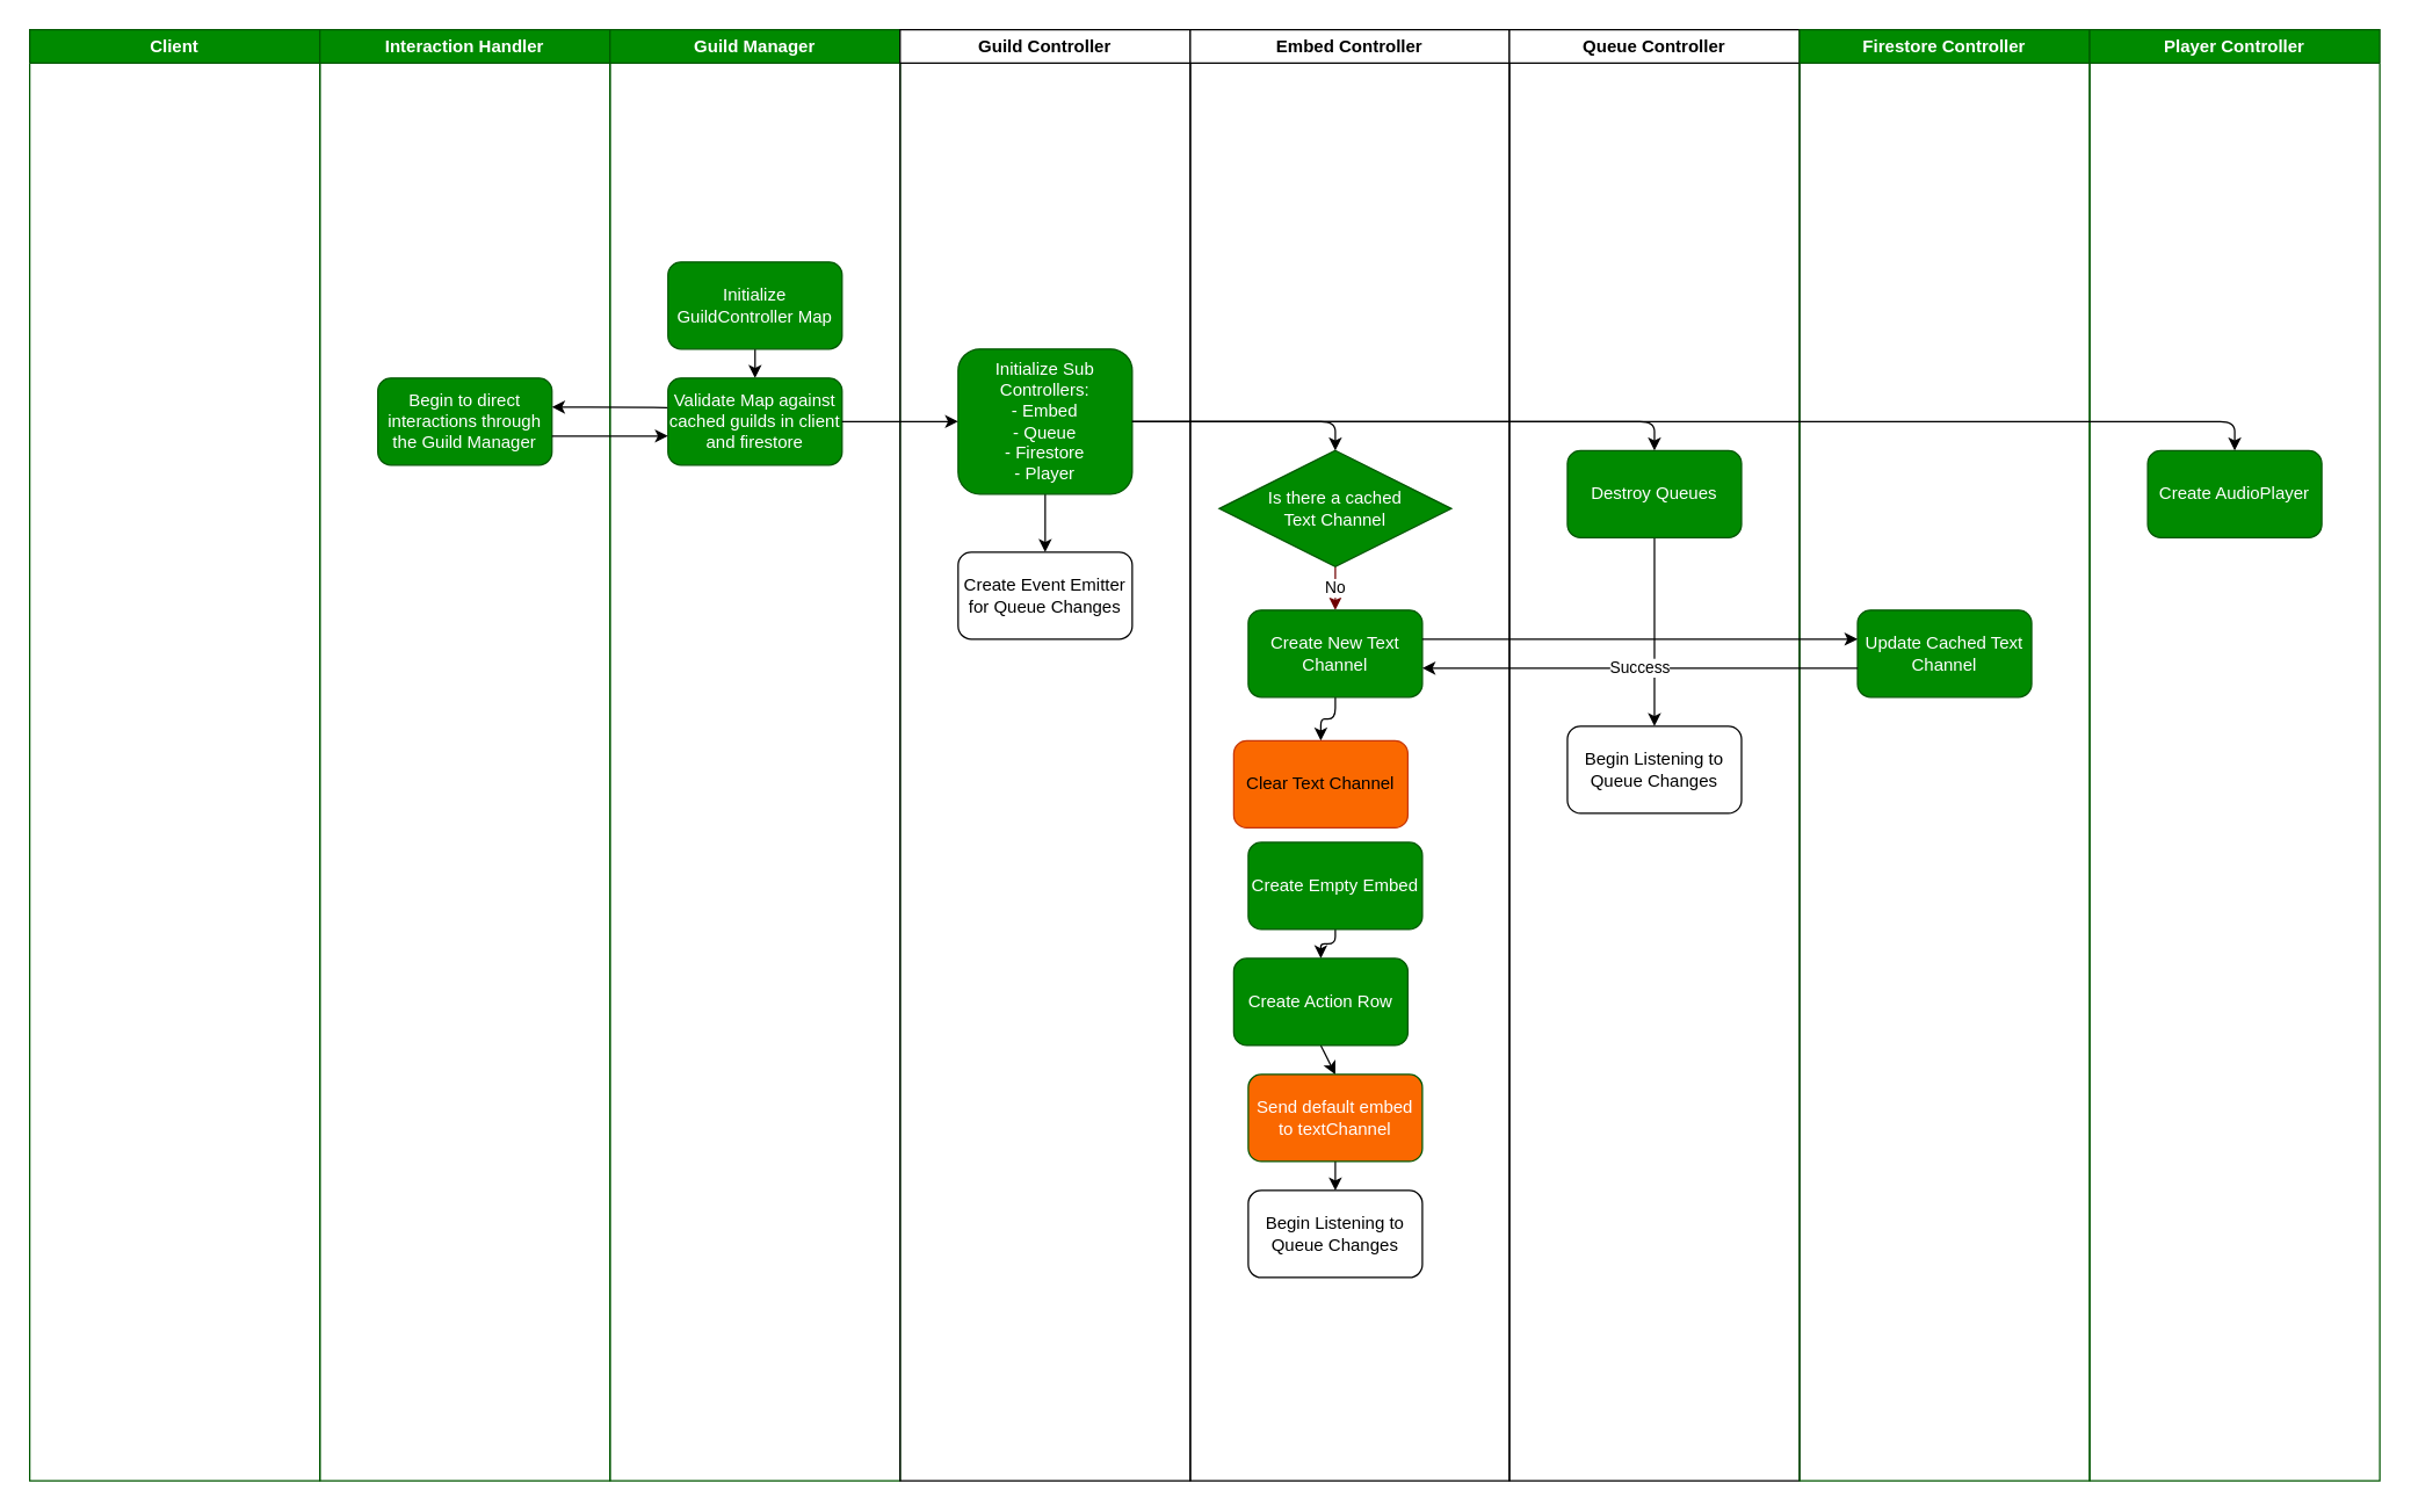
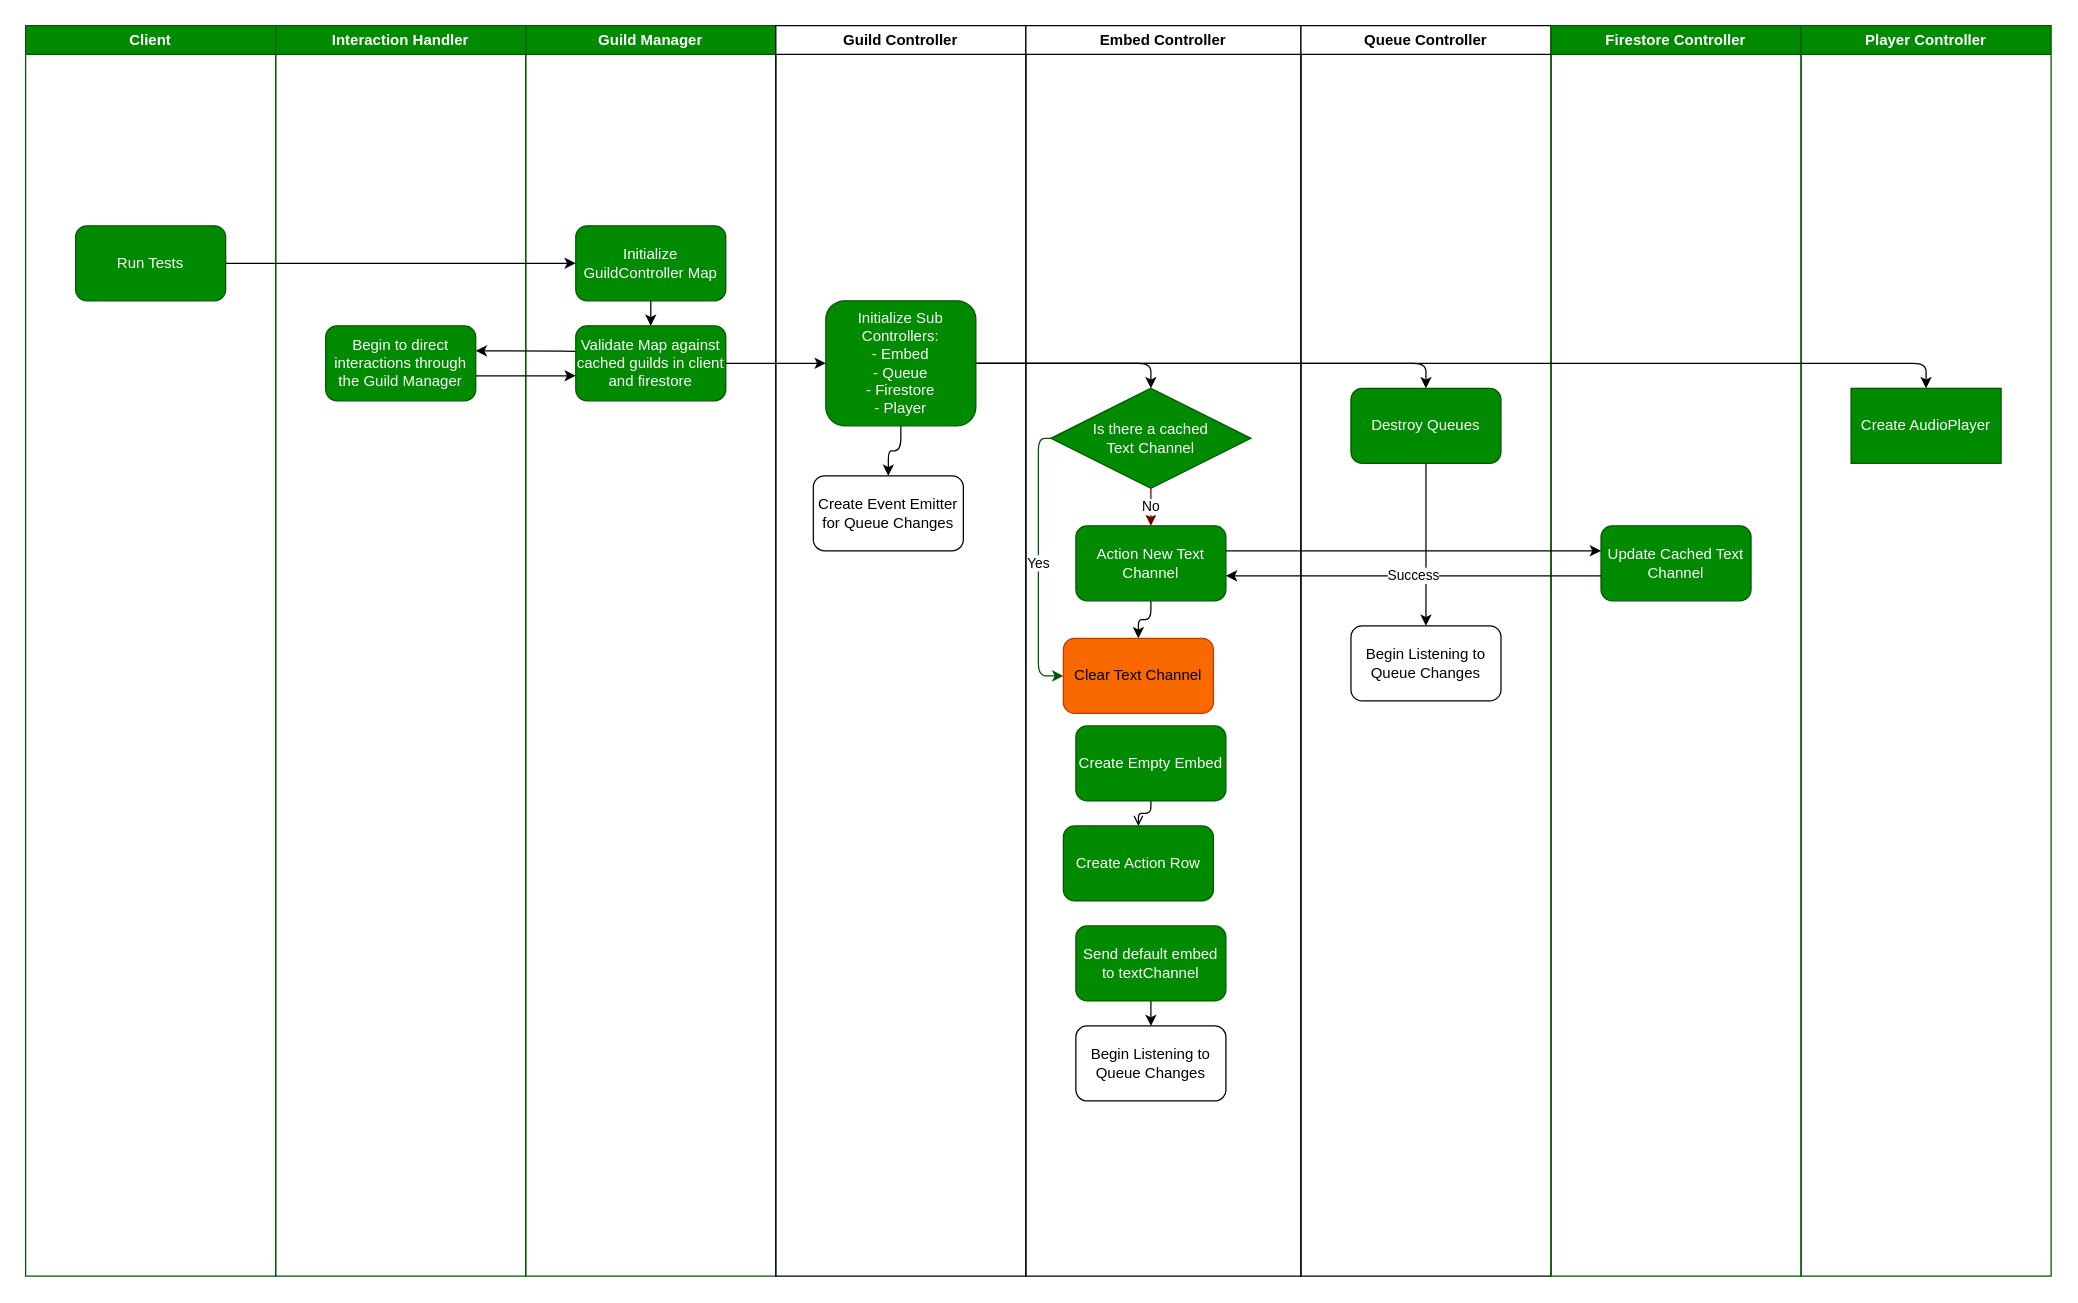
  <mxCell id="0" />
  <mxCell id="1" parent="0" />
  <mxCell id="2" value="Client" style="swimlane;whiteSpace=wrap;html=1;fillColor=#008a00;fontColor=#ffffff;strokeColor=#005700;" parent="1" vertex="1"><mxGeometry x="20" y="20" width="200" height="1000" as="geometry" /></mxCell>
+ <mxCell id="3" value="Run Tests" style="rounded=1;whiteSpace=wrap;html=1;fillColor=#008a00;fontColor=#ffffff;strokeColor=#005700;" parent="2" vertex="1"><mxGeometry x="40" y="160" width="120" height="60" as="geometry" /></mxCell>
  <mxCell id="4" value="Interaction Handler" style="swimlane;whiteSpace=wrap;html=1;fillColor=#008a00;fontColor=#ffffff;strokeColor=#005700;" parent="1" vertex="1"><mxGeometry x="220" y="20" width="200" height="1000" as="geometry" /></mxCell>
  <mxCell id="5" value="Begin to direct interactions through the Guild Manager" style="rounded=1;whiteSpace=wrap;html=1;fillColor=#008a00;fontColor=#ffffff;strokeColor=#005700;" parent="4" vertex="1"><mxGeometry x="40" y="240" width="120" height="60" as="geometry" /></mxCell>
  <mxCell id="6" value="Guild Manager" style="swimlane;whiteSpace=wrap;html=1;fillColor=#008a00;fontColor=#ffffff;strokeColor=#005700;" parent="1" vertex="1"><mxGeometry x="420" y="20" width="200" height="1000" as="geometry" /></mxCell>
  <mxCell id="7" value="" style="edgeStyle=orthogonalEdgeStyle;html=1;entryX=0.5;entryY=0;entryDx=0;entryDy=0;" parent="6" source="8" target="9" edge="1"><mxGeometry relative="1" as="geometry"><mxPoint x="100" y="320" as="targetPoint" /></mxGeometry></mxCell>
  <mxCell id="8" value="Initialize GuildController Map" style="rounded=1;whiteSpace=wrap;html=1;fillColor=#008a00;fontColor=#ffffff;strokeColor=#005700;" parent="6" vertex="1"><mxGeometry x="40" y="160" width="120" height="60" as="geometry" /></mxCell>
  <mxCell id="9" value="Validate Map against cached guilds in client and firestore" style="rounded=1;whiteSpace=wrap;html=1;fillColor=#008a00;fontColor=#ffffff;strokeColor=#005700;" parent="6" vertex="1"><mxGeometry x="40" y="240" width="120" height="60" as="geometry" /></mxCell>
  <mxCell id="10" value="Guild Controller" style="swimlane;whiteSpace=wrap;html=1;" parent="1" vertex="1"><mxGeometry x="620" y="20" width="200" height="1000" as="geometry" /></mxCell>
  <mxCell id="11" value="" style="edgeStyle=orthogonalEdgeStyle;html=1;" parent="10" source="12" target="13" edge="1"><mxGeometry relative="1" as="geometry" /></mxCell>
  <mxCell id="12" value="Initialize Sub Controllers:&lt;br&gt;- Embed&lt;br&gt;- Queue&lt;br&gt;- Firestore&lt;br&gt;- Player" style="rounded=1;whiteSpace=wrap;html=1;fillColor=#008a00;fontColor=#ffffff;strokeColor=#005700;" parent="10" vertex="1"><mxGeometry x="40" y="220" width="120" height="100" as="geometry" /></mxCell>
- <mxCell id="13" value="Create Event Emitter for Queue Changes" style="rounded=1;whiteSpace=wrap;html=1;" parent="10" vertex="1"><mxGeometry x="40" y="360" width="120" height="60" as="geometry" /></mxCell>
+ <mxCell id="13" value="Create Event Emitter for Queue Changes" style="rounded=1;whiteSpace=wrap;html=1;" parent="10" vertex="1"><mxGeometry x="30" y="360" width="120" height="60" as="geometry" /></mxCell>
  <mxCell id="14" value="Embed Controller" style="swimlane;whiteSpace=wrap;html=1;" parent="1" vertex="1"><mxGeometry x="820" y="20" width="220" height="1000" as="geometry" /></mxCell>
- <mxCell id="15" style="edgeStyle=orthogonalEdgeStyle;html=1;exitX=0.5;exitY=1;exitDx=0;exitDy=0;entryX=0.5;entryY=0;entryDx=0;entryDy=0;" parent="14" source="16" target="18" edge="1"><mxGeometry relative="1" as="geometry" /></mxCell>
+ <mxCell id="15" style="edgeStyle=orthogonalEdgeStyle;html=1;exitX=0.5;exitY=1;exitDx=0;exitDy=0;entryX=0.5;entryY=0;entryDx=0;entryDy=0;endArrow=open;" parent="14" source="16" target="18" edge="1"><mxGeometry relative="1" as="geometry" /></mxCell>
  <mxCell id="16" value="Create Empty Embed" style="rounded=1;whiteSpace=wrap;html=1;fillColor=#008a00;fontColor=#ffffff;strokeColor=#005700;" parent="14" vertex="1"><mxGeometry x="40" y="560" width="120" height="60" as="geometry" /></mxCell>
- <mxCell id="17" style="edgeStyle=none;html=1;exitX=0.5;exitY=1;exitDx=0;exitDy=0;entryX=0.5;entryY=0;entryDx=0;entryDy=0;" parent="14" source="18" target="27" edge="1"><mxGeometry relative="1" as="geometry" /></mxCell>
  <mxCell id="18" value="Create Action Row" style="rounded=1;whiteSpace=wrap;html=1;fillColor=#008a00;fontColor=#ffffff;strokeColor=#005700;" parent="14" vertex="1"><mxGeometry x="30" y="640" width="120" height="60" as="geometry" /></mxCell>
+ <mxCell id="19" value="Yes" style="edgeStyle=orthogonalEdgeStyle;html=1;entryX=0;entryY=0.5;entryDx=0;entryDy=0;exitX=0;exitY=0.5;exitDx=0;exitDy=0;fillColor=#008a00;strokeColor=#005700;" parent="14" source="21" target="24" edge="1"><mxGeometry relative="1" as="geometry" /></mxCell>
  <mxCell id="20" value="No" style="edgeStyle=orthogonalEdgeStyle;html=1;exitX=0.5;exitY=1;exitDx=0;exitDy=0;entryX=0.5;entryY=0;entryDx=0;entryDy=0;fillColor=#a20025;strokeColor=#6F0000;" parent="14" source="21" target="23" edge="1"><mxGeometry relative="1" as="geometry" /></mxCell>
  <mxCell id="21" value="Is there a cached &lt;br&gt;Text Channel" style="rhombus;whiteSpace=wrap;html=1;fillColor=#008a00;fontColor=#ffffff;strokeColor=#005700;" parent="14" vertex="1"><mxGeometry x="20" y="290" width="160" height="80" as="geometry" /></mxCell>
  <mxCell id="22" style="edgeStyle=orthogonalEdgeStyle;html=1;exitX=0.5;exitY=1;exitDx=0;exitDy=0;entryX=0.5;entryY=0;entryDx=0;entryDy=0;" parent="14" source="23" target="24" edge="1"><mxGeometry relative="1" as="geometry" /></mxCell>
- <mxCell id="23" value="Create New Text Channel" style="rounded=1;whiteSpace=wrap;html=1;fillColor=#008a00;fontColor=#ffffff;strokeColor=#005700;" parent="14" vertex="1"><mxGeometry x="40" y="400" width="120" height="60" as="geometry" /></mxCell>
+ <mxCell id="23" value="Action New Text Channel" style="rounded=1;whiteSpace=wrap;html=1;fillColor=#008a00;fontColor=#ffffff;strokeColor=#005700;" parent="14" vertex="1"><mxGeometry x="40" y="400" width="120" height="60" as="geometry" /></mxCell>
  <mxCell id="24" value="Clear Text Channel" style="rounded=1;whiteSpace=wrap;html=1;fillColor=#fa6800;fontColor=#000000;strokeColor=#C73500;" parent="14" vertex="1"><mxGeometry x="30" y="490" width="120" height="60" as="geometry" /></mxCell>
  <mxCell id="25" value="Begin Listening to Queue Changes" style="rounded=1;whiteSpace=wrap;html=1;" parent="14" vertex="1"><mxGeometry x="40" y="800" width="120" height="60" as="geometry" /></mxCell>
  <mxCell id="26" style="edgeStyle=none;html=1;exitX=0.5;exitY=1;exitDx=0;exitDy=0;" parent="14" source="27" target="25" edge="1"><mxGeometry relative="1" as="geometry" /></mxCell>
- <mxCell id="27" value="Send default embed to textChannel" style="rounded=1;whiteSpace=wrap;html=1;fillColor=#fa6800;fontColor=#ffffff;strokeColor=#005700;" parent="14" vertex="1"><mxGeometry x="40" y="720" width="120" height="60" as="geometry" /></mxCell>
+ <mxCell id="27" value="Send default embed to textChannel" style="rounded=1;whiteSpace=wrap;html=1;fillColor=#008a00;fontColor=#ffffff;strokeColor=#005700;" parent="14" vertex="1"><mxGeometry x="40" y="720" width="120" height="60" as="geometry" /></mxCell>
  <mxCell id="28" value="Queue Controller" style="swimlane;whiteSpace=wrap;html=1;" parent="1" vertex="1"><mxGeometry x="1040" y="20" width="200" height="1000" as="geometry" /></mxCell>
  <mxCell id="29" style="edgeStyle=orthogonalEdgeStyle;html=1;entryX=0.5;entryY=0;entryDx=0;entryDy=0;" parent="28" source="30" target="31" edge="1"><mxGeometry relative="1" as="geometry" /></mxCell>
  <mxCell id="30" value="Destroy Queues" style="rounded=1;whiteSpace=wrap;html=1;fillColor=#008a00;fontColor=#ffffff;strokeColor=#005700;" parent="28" vertex="1"><mxGeometry x="40" y="290" width="120" height="60" as="geometry" /></mxCell>
  <mxCell id="31" value="Begin Listening to Queue Changes" style="rounded=1;whiteSpace=wrap;html=1;" parent="28" vertex="1"><mxGeometry x="40" y="480" width="120" height="60" as="geometry" /></mxCell>
  <mxCell id="32" value="Firestore Controller" style="swimlane;whiteSpace=wrap;html=1;fillColor=#008a00;fontColor=#ffffff;strokeColor=#005700;" parent="1" vertex="1"><mxGeometry x="1240" y="20" width="200" height="1000" as="geometry" /></mxCell>
  <mxCell id="33" value="Update Cached Text Channel" style="rounded=1;whiteSpace=wrap;html=1;fillColor=#008a00;fontColor=#ffffff;strokeColor=#005700;" parent="32" vertex="1"><mxGeometry x="40" y="400" width="120" height="60" as="geometry" /></mxCell>
+ <mxCell id="34" style="edgeStyle=orthogonalEdgeStyle;html=1;exitX=1;exitY=0.5;exitDx=0;exitDy=0;entryX=0;entryY=0.5;entryDx=0;entryDy=0;" parent="1" source="3" target="8" edge="1"><mxGeometry relative="1" as="geometry" /></mxCell>
  <mxCell id="35" style="edgeStyle=orthogonalEdgeStyle;html=1;exitX=-0.015;exitY=0.34;exitDx=0;exitDy=0;exitPerimeter=0;" parent="1" source="9" edge="1"><mxGeometry relative="1" as="geometry"><mxPoint x="380" y="280" as="targetPoint" /><Array as="points"><mxPoint x="460" y="280" /></Array></mxGeometry></mxCell>
  <mxCell id="36" value="Player Controller" style="swimlane;whiteSpace=wrap;html=1;fillColor=#008a00;fontColor=#ffffff;strokeColor=#005700;" parent="1" vertex="1"><mxGeometry x="1440" y="20" width="200" height="1000" as="geometry" /></mxCell>
- <mxCell id="37" value="Create AudioPlayer" style="rounded=1;whiteSpace=wrap;html=1;fillColor=#008a00;fontColor=#ffffff;strokeColor=#005700;" parent="36" vertex="1"><mxGeometry x="40" y="290" width="120" height="60" as="geometry" /></mxCell>
+ <mxCell id="37" value="Create AudioPlayer" style="whiteSpace=wrap;html=1;fillColor=#008a00;fontColor=#ffffff;strokeColor=#005700;rounded=0;" parent="36" vertex="1"><mxGeometry x="40" y="290" width="120" height="60" as="geometry" /></mxCell>
  <mxCell id="38" style="edgeStyle=orthogonalEdgeStyle;html=1;entryX=0;entryY=0.5;entryDx=0;entryDy=0;" parent="1" source="9" target="12" edge="1"><mxGeometry relative="1" as="geometry" /></mxCell>
  <mxCell id="39" style="edgeStyle=orthogonalEdgeStyle;html=1;entryX=0.5;entryY=0;entryDx=0;entryDy=0;" parent="1" source="12" target="21" edge="1"><mxGeometry relative="1" as="geometry" /></mxCell>
  <mxCell id="40" style="edgeStyle=orthogonalEdgeStyle;html=1;entryX=0.5;entryY=0;entryDx=0;entryDy=0;" parent="1" source="12" target="30" edge="1"><mxGeometry relative="1" as="geometry" /></mxCell>
  <mxCell id="41" style="edgeStyle=orthogonalEdgeStyle;html=1;" parent="1" source="23" edge="1"><mxGeometry relative="1" as="geometry"><mxPoint x="1280" y="440" as="targetPoint" /><Array as="points"><mxPoint x="1280" y="440" /></Array></mxGeometry></mxCell>
  <mxCell id="42" value="Success" style="edgeStyle=orthogonalEdgeStyle;html=1;" parent="1" source="33" edge="1"><mxGeometry relative="1" as="geometry"><mxPoint x="980" y="460" as="targetPoint" /><Array as="points"><mxPoint x="980" y="460" /></Array></mxGeometry></mxCell>
  <mxCell id="43" style="edgeStyle=orthogonalEdgeStyle;html=1;" parent="1" edge="1"><mxGeometry relative="1" as="geometry"><mxPoint x="380" y="300" as="sourcePoint" /><mxPoint x="460" y="300" as="targetPoint" /><Array as="points"><mxPoint x="380" y="300" /><mxPoint x="460" y="300" /></Array></mxGeometry></mxCell>
  <mxCell id="44" style="edgeStyle=orthogonalEdgeStyle;html=1;entryX=0.5;entryY=0;entryDx=0;entryDy=0;" parent="1" source="12" target="37" edge="1"><mxGeometry relative="1" as="geometry" /></mxCell>
